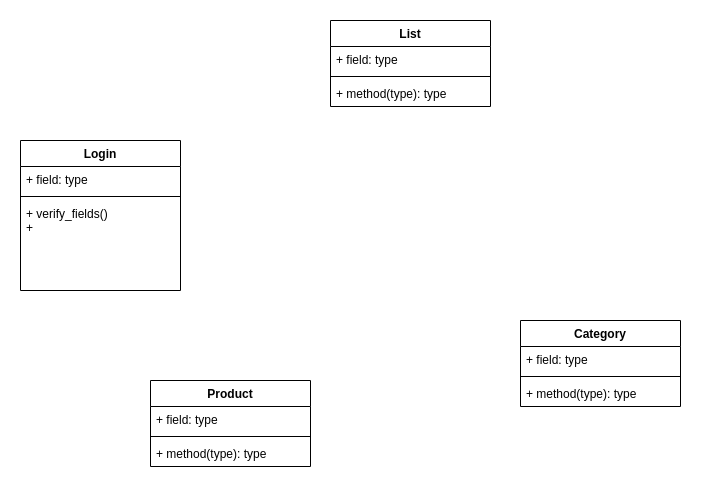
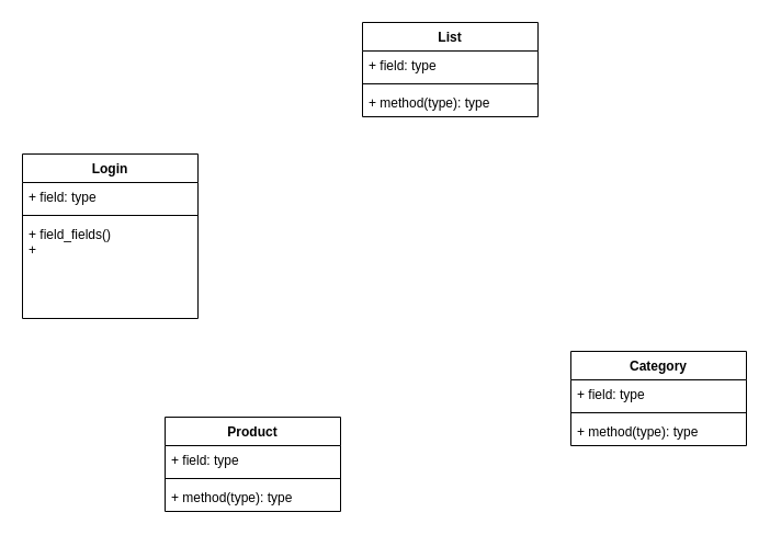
  <mxCell id="0" />
  <mxCell id="1" parent="0" />
  <mxCell id="2" value="Login" style="swimlane;fontStyle=1;align=center;verticalAlign=top;childLayout=stackLayout;horizontal=1;startSize=26;horizontalStack=0;resizeParent=1;resizeParentMax=0;resizeLast=0;collapsible=1;marginBottom=0;" vertex="1" parent="1"><mxGeometry x="20" y="140" width="160" height="150" as="geometry"><mxRectangle x="330" y="230" width="70" height="26" as="alternateBounds" /></mxGeometry></mxCell>
  <mxCell id="3" value="+ field: type" style="text;strokeColor=none;fillColor=none;align=left;verticalAlign=top;spacingLeft=4;spacingRight=4;overflow=hidden;rotatable=0;points=[[0,0.5],[1,0.5]];portConstraint=eastwest;" vertex="1" parent="2"><mxGeometry y="26" width="160" height="26" as="geometry" /></mxCell>
  <mxCell id="4" value="" style="line;strokeWidth=1;fillColor=none;align=left;verticalAlign=middle;spacingTop=-1;spacingLeft=3;spacingRight=3;rotatable=0;labelPosition=right;points=[];portConstraint=eastwest;" vertex="1" parent="2"><mxGeometry y="52" width="160" height="8" as="geometry" /></mxCell>
- <mxCell id="5" value="+ verify_fields()&#10;+" style="text;strokeColor=none;fillColor=none;align=left;verticalAlign=top;spacingLeft=4;spacingRight=4;overflow=hidden;rotatable=0;points=[[0,0.5],[1,0.5]];portConstraint=eastwest;" vertex="1" parent="2"><mxGeometry y="60" width="160" height="90" as="geometry" /></mxCell>
+ <mxCell id="5" value="+ field_fields()&#10;+" style="text;strokeColor=none;fillColor=none;align=left;verticalAlign=top;spacingLeft=4;spacingRight=4;overflow=hidden;rotatable=0;points=[[0,0.5],[1,0.5]];portConstraint=eastwest;" vertex="1" parent="2"><mxGeometry y="60" width="160" height="90" as="geometry" /></mxCell>
  <mxCell id="6" value="Product" style="swimlane;fontStyle=1;align=center;verticalAlign=top;childLayout=stackLayout;horizontal=1;startSize=26;horizontalStack=0;resizeParent=1;resizeParentMax=0;resizeLast=0;collapsible=1;marginBottom=0;" vertex="1" parent="1"><mxGeometry x="150" y="380" width="160" height="86" as="geometry" /></mxCell>
  <mxCell id="7" value="+ field: type" style="text;strokeColor=none;fillColor=none;align=left;verticalAlign=top;spacingLeft=4;spacingRight=4;overflow=hidden;rotatable=0;points=[[0,0.5],[1,0.5]];portConstraint=eastwest;" vertex="1" parent="6"><mxGeometry y="26" width="160" height="26" as="geometry" /></mxCell>
  <mxCell id="8" value="" style="line;strokeWidth=1;fillColor=none;align=left;verticalAlign=middle;spacingTop=-1;spacingLeft=3;spacingRight=3;rotatable=0;labelPosition=right;points=[];portConstraint=eastwest;" vertex="1" parent="6"><mxGeometry y="52" width="160" height="8" as="geometry" /></mxCell>
  <mxCell id="9" value="+ method(type): type" style="text;strokeColor=none;fillColor=none;align=left;verticalAlign=top;spacingLeft=4;spacingRight=4;overflow=hidden;rotatable=0;points=[[0,0.5],[1,0.5]];portConstraint=eastwest;" vertex="1" parent="6"><mxGeometry y="60" width="160" height="26" as="geometry" /></mxCell>
  <mxCell id="10" value="List" style="swimlane;fontStyle=1;align=center;verticalAlign=top;childLayout=stackLayout;horizontal=1;startSize=26;horizontalStack=0;resizeParent=1;resizeParentMax=0;resizeLast=0;collapsible=1;marginBottom=0;" vertex="1" parent="1"><mxGeometry x="330" y="20" width="160" height="86" as="geometry" /></mxCell>
  <mxCell id="11" value="+ field: type" style="text;strokeColor=none;fillColor=none;align=left;verticalAlign=top;spacingLeft=4;spacingRight=4;overflow=hidden;rotatable=0;points=[[0,0.5],[1,0.5]];portConstraint=eastwest;" vertex="1" parent="10"><mxGeometry y="26" width="160" height="26" as="geometry" /></mxCell>
  <mxCell id="12" value="" style="line;strokeWidth=1;fillColor=none;align=left;verticalAlign=middle;spacingTop=-1;spacingLeft=3;spacingRight=3;rotatable=0;labelPosition=right;points=[];portConstraint=eastwest;" vertex="1" parent="10"><mxGeometry y="52" width="160" height="8" as="geometry" /></mxCell>
  <mxCell id="13" value="+ method(type): type" style="text;strokeColor=none;fillColor=none;align=left;verticalAlign=top;spacingLeft=4;spacingRight=4;overflow=hidden;rotatable=0;points=[[0,0.5],[1,0.5]];portConstraint=eastwest;" vertex="1" parent="10"><mxGeometry y="60" width="160" height="26" as="geometry" /></mxCell>
  <mxCell id="14" value="Category" style="swimlane;fontStyle=1;align=center;verticalAlign=top;childLayout=stackLayout;horizontal=1;startSize=26;horizontalStack=0;resizeParent=1;resizeParentMax=0;resizeLast=0;collapsible=1;marginBottom=0;" vertex="1" parent="1"><mxGeometry x="520" y="320" width="160" height="86" as="geometry" /></mxCell>
  <mxCell id="15" value="+ field: type" style="text;strokeColor=none;fillColor=none;align=left;verticalAlign=top;spacingLeft=4;spacingRight=4;overflow=hidden;rotatable=0;points=[[0,0.5],[1,0.5]];portConstraint=eastwest;" vertex="1" parent="14"><mxGeometry y="26" width="160" height="26" as="geometry" /></mxCell>
  <mxCell id="16" value="" style="line;strokeWidth=1;fillColor=none;align=left;verticalAlign=middle;spacingTop=-1;spacingLeft=3;spacingRight=3;rotatable=0;labelPosition=right;points=[];portConstraint=eastwest;" vertex="1" parent="14"><mxGeometry y="52" width="160" height="8" as="geometry" /></mxCell>
  <mxCell id="17" value="+ method(type): type" style="text;strokeColor=none;fillColor=none;align=left;verticalAlign=top;spacingLeft=4;spacingRight=4;overflow=hidden;rotatable=0;points=[[0,0.5],[1,0.5]];portConstraint=eastwest;" vertex="1" parent="14"><mxGeometry y="60" width="160" height="26" as="geometry" /></mxCell>
